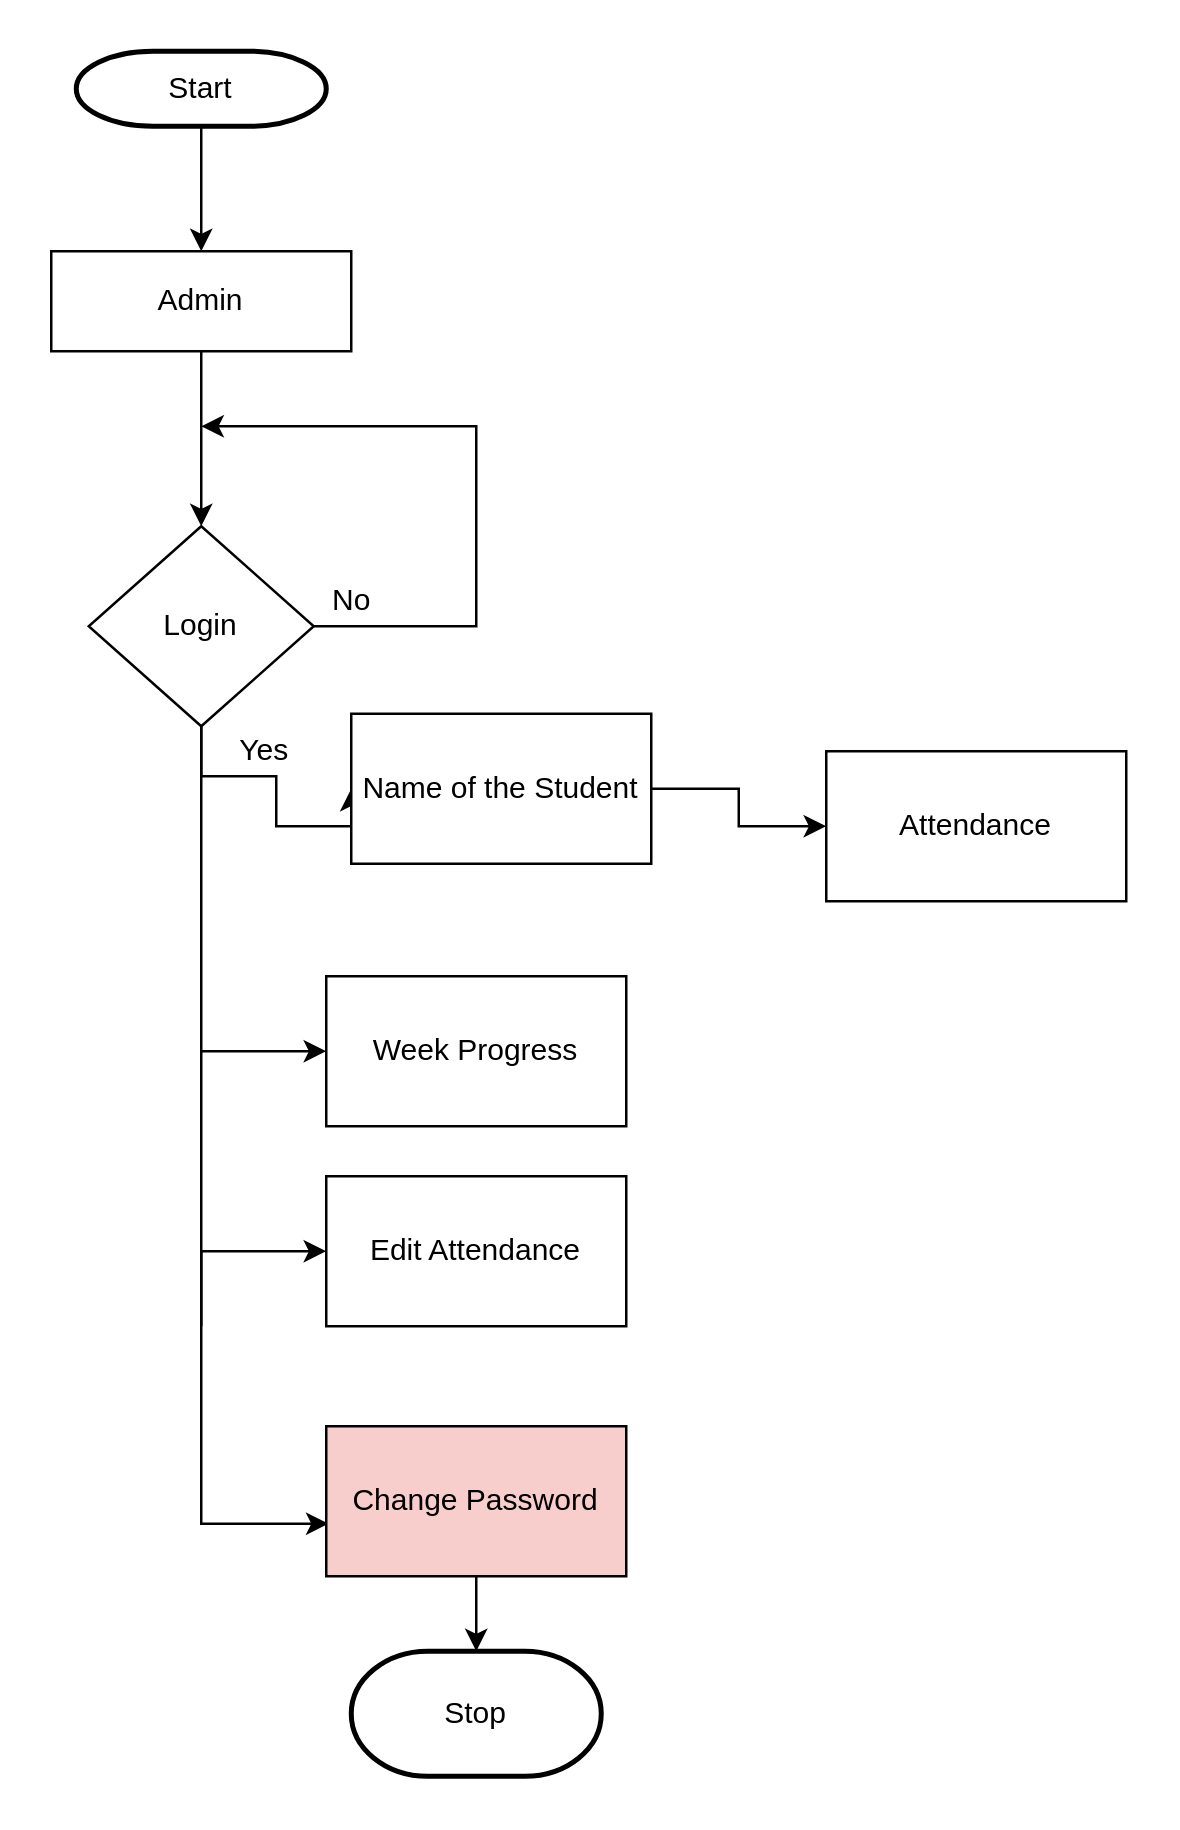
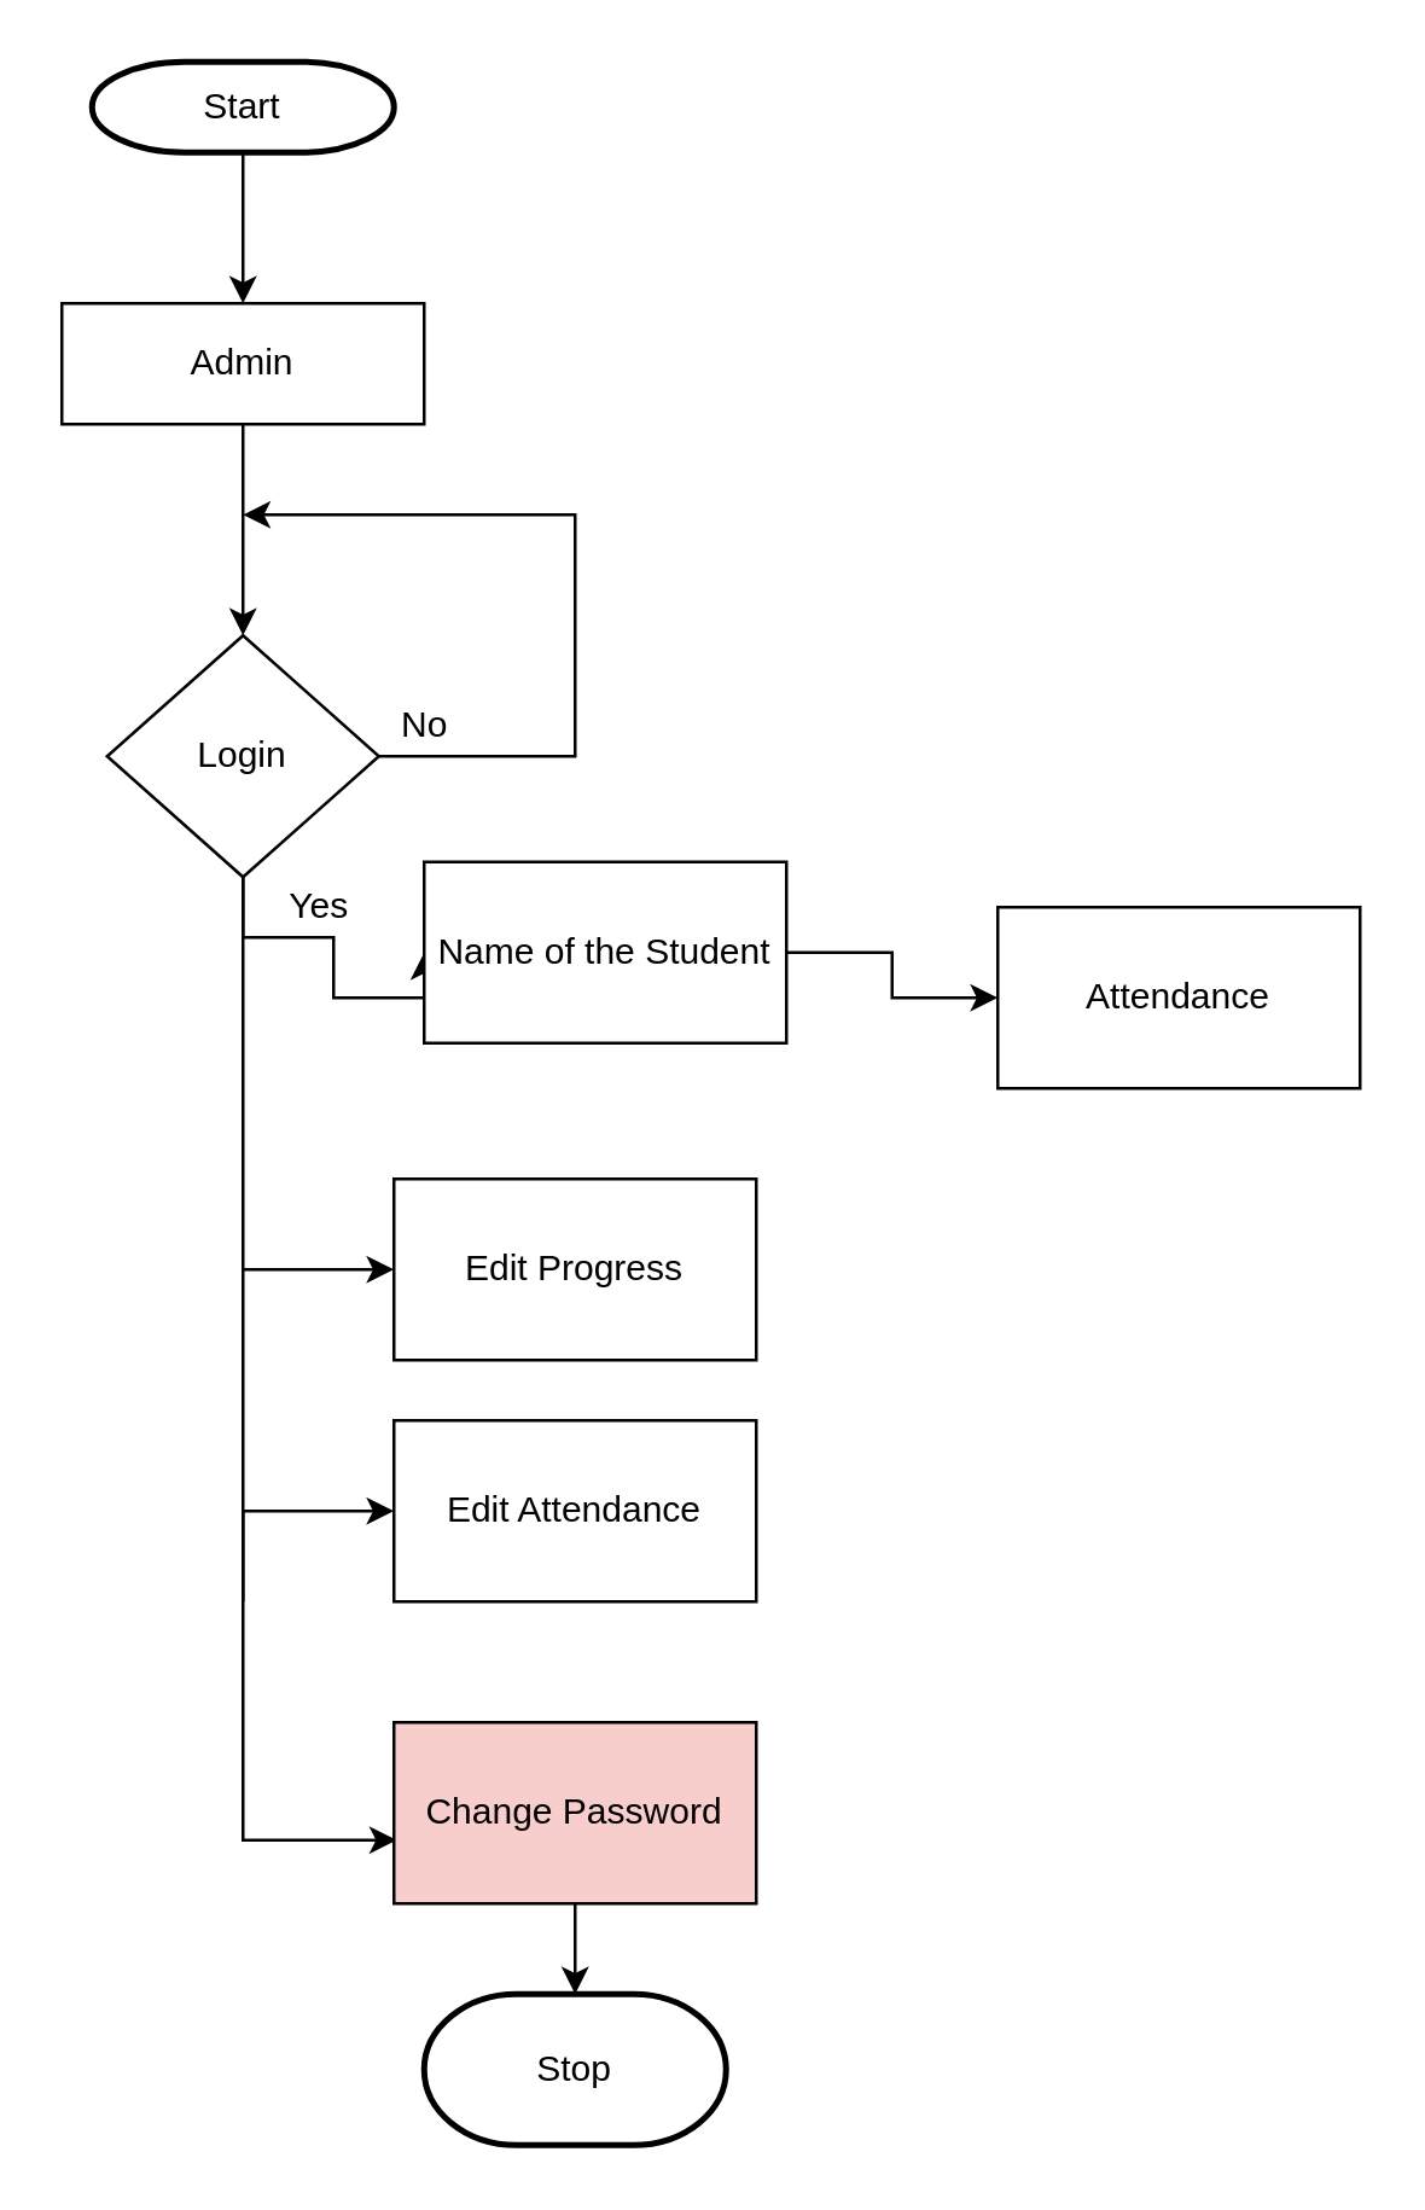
  <mxCell id="0" />
  <mxCell id="1" parent="0" />
  <mxCell id="2" value="" style="edgeStyle=orthogonalEdgeStyle;rounded=0;orthogonalLoop=1;jettySize=auto;html=1;" edge="1" parent="1" source="3"><mxGeometry relative="1" as="geometry"><mxPoint x="80" y="100" as="targetPoint" /></mxGeometry></mxCell>
  <mxCell id="3" value="Start" style="strokeWidth=2;html=1;shape=mxgraph.flowchart.terminator;whiteSpace=wrap;" vertex="1" parent="1"><mxGeometry x="30" y="20" width="100" height="30" as="geometry" /></mxCell>
  <mxCell id="4" value="" style="edgeStyle=orthogonalEdgeStyle;rounded=0;orthogonalLoop=1;jettySize=auto;html=1;" edge="1" parent="1" source="5"><mxGeometry relative="1" as="geometry"><mxPoint x="80" y="210" as="targetPoint" /></mxGeometry></mxCell>
  <mxCell id="5" value="Admin" style="rounded=0;whiteSpace=wrap;html=1;" vertex="1" parent="1"><mxGeometry x="20" y="100" width="120" height="40" as="geometry" /></mxCell>
  <mxCell id="6" style="edgeStyle=orthogonalEdgeStyle;rounded=0;orthogonalLoop=1;jettySize=auto;html=1;" edge="1" parent="1" source="9"><mxGeometry relative="1" as="geometry"><mxPoint x="80" y="170" as="targetPoint" /><Array as="points"><mxPoint x="190" y="250" /><mxPoint x="190" y="170" /></Array></mxGeometry></mxCell>
  <mxCell id="7" style="edgeStyle=orthogonalEdgeStyle;rounded=0;orthogonalLoop=1;jettySize=auto;html=1;entryX=0;entryY=0.5;entryDx=0;entryDy=0;" edge="1" parent="1" source="9" target="11"><mxGeometry relative="1" as="geometry"><mxPoint x="120" y="330" as="targetPoint" /><Array as="points"><mxPoint x="80" y="310" /><mxPoint x="110" y="310" /><mxPoint x="110" y="330" /></Array></mxGeometry></mxCell>
  <mxCell id="8" style="edgeStyle=orthogonalEdgeStyle;rounded=0;orthogonalLoop=1;jettySize=auto;html=1;entryX=0.008;entryY=0.65;entryDx=0;entryDy=0;entryPerimeter=0;" edge="1" parent="1" source="9" target="16"><mxGeometry relative="1" as="geometry"><mxPoint x="80" y="612" as="targetPoint" /><Array as="points"><mxPoint x="80" y="609" /></Array></mxGeometry></mxCell>
  <mxCell id="9" value="Login" style="rhombus;whiteSpace=wrap;html=1;" vertex="1" parent="1"><mxGeometry x="35" y="210" width="90" height="80" as="geometry" /></mxCell>
  <mxCell id="10" style="edgeStyle=orthogonalEdgeStyle;rounded=0;orthogonalLoop=1;jettySize=auto;html=1;exitX=1;exitY=0.5;exitDx=0;exitDy=0;entryX=0;entryY=0.5;entryDx=0;entryDy=0;" edge="1" parent="1" source="11" target="12"><mxGeometry relative="1" as="geometry" /></mxCell>
  <mxCell id="11" value="Name of the Student" style="rounded=0;whiteSpace=wrap;html=1;" vertex="1" parent="1"><mxGeometry x="140" y="285" width="120" height="60" as="geometry" /></mxCell>
  <mxCell id="12" value="Attendance" style="rounded=0;whiteSpace=wrap;html=1;" vertex="1" parent="1"><mxGeometry x="330" y="300" width="120" height="60" as="geometry" /></mxCell>
- <mxCell id="13" value="Week Progress" style="rounded=0;whiteSpace=wrap;html=1;" vertex="1" parent="1"><mxGeometry x="130" y="390" width="120" height="60" as="geometry" /></mxCell>
+ <mxCell id="13" value="Edit Progress" style="rounded=0;whiteSpace=wrap;html=1;" vertex="1" parent="1"><mxGeometry x="130" y="390" width="120" height="60" as="geometry" /></mxCell>
  <mxCell id="14" value="Edit Attendance" style="rounded=0;whiteSpace=wrap;html=1;" vertex="1" parent="1"><mxGeometry x="130" y="470" width="120" height="60" as="geometry" /></mxCell>
  <mxCell id="15" value="" style="edgeStyle=orthogonalEdgeStyle;rounded=0;orthogonalLoop=1;jettySize=auto;html=1;" edge="1" parent="1" source="16" target="17"><mxGeometry relative="1" as="geometry" /></mxCell>
  <mxCell id="16" value="Change Password" style="rounded=0;whiteSpace=wrap;html=1;fillColor=#f8cecc;" vertex="1" parent="1"><mxGeometry x="130" y="570" width="120" height="60" as="geometry" /></mxCell>
  <mxCell id="17" value="Stop" style="strokeWidth=2;html=1;shape=mxgraph.flowchart.terminator;whiteSpace=wrap;" vertex="1" parent="1"><mxGeometry x="140" y="660" width="100" height="50" as="geometry" /></mxCell>
  <mxCell id="18" value="" style="endArrow=classic;html=1;rounded=0;entryX=0;entryY=0.5;entryDx=0;entryDy=0;" edge="1" parent="1" target="13"><mxGeometry width="50" height="50" relative="1" as="geometry"><mxPoint x="80" y="420" as="sourcePoint" /><mxPoint x="190" y="370" as="targetPoint" /></mxGeometry></mxCell>
  <mxCell id="19" value="" style="endArrow=classic;html=1;rounded=0;entryX=0;entryY=0.5;entryDx=0;entryDy=0;" edge="1" parent="1" target="14"><mxGeometry width="50" height="50" relative="1" as="geometry"><mxPoint x="80" y="530" as="sourcePoint" /><mxPoint x="190" y="370" as="targetPoint" /><Array as="points"><mxPoint x="80" y="510" /><mxPoint x="80" y="500" /></Array></mxGeometry></mxCell>
  <mxCell id="20" value="Yes" style="text;html=1;align=center;verticalAlign=middle;resizable=0;points=[];autosize=1;strokeColor=none;fillColor=none;" vertex="1" parent="1"><mxGeometry x="85" y="290" width="40" height="20" as="geometry" /></mxCell>
  <mxCell id="21" value="No" style="text;html=1;align=center;verticalAlign=middle;resizable=0;points=[];autosize=1;strokeColor=none;fillColor=none;" vertex="1" parent="1"><mxGeometry x="125" y="230" width="30" height="20" as="geometry" /></mxCell>
